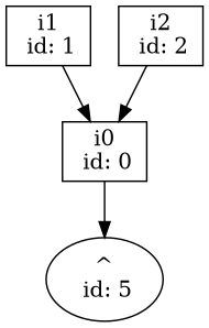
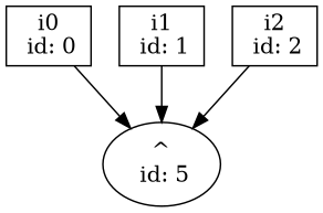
  digraph {
    node [shape=box]
    n1 [label="i0\n id: 0"]
    n2 [label="^\n id: 5" shape=""]
    n3 [label="i1\n id: 1"]
    n4 [label="i2\n id: 2"]
    n1 -> n2
-   n3 -> n1
-   n4 -> n1
+   n3 -> n2
+   n4 -> n2
  }
